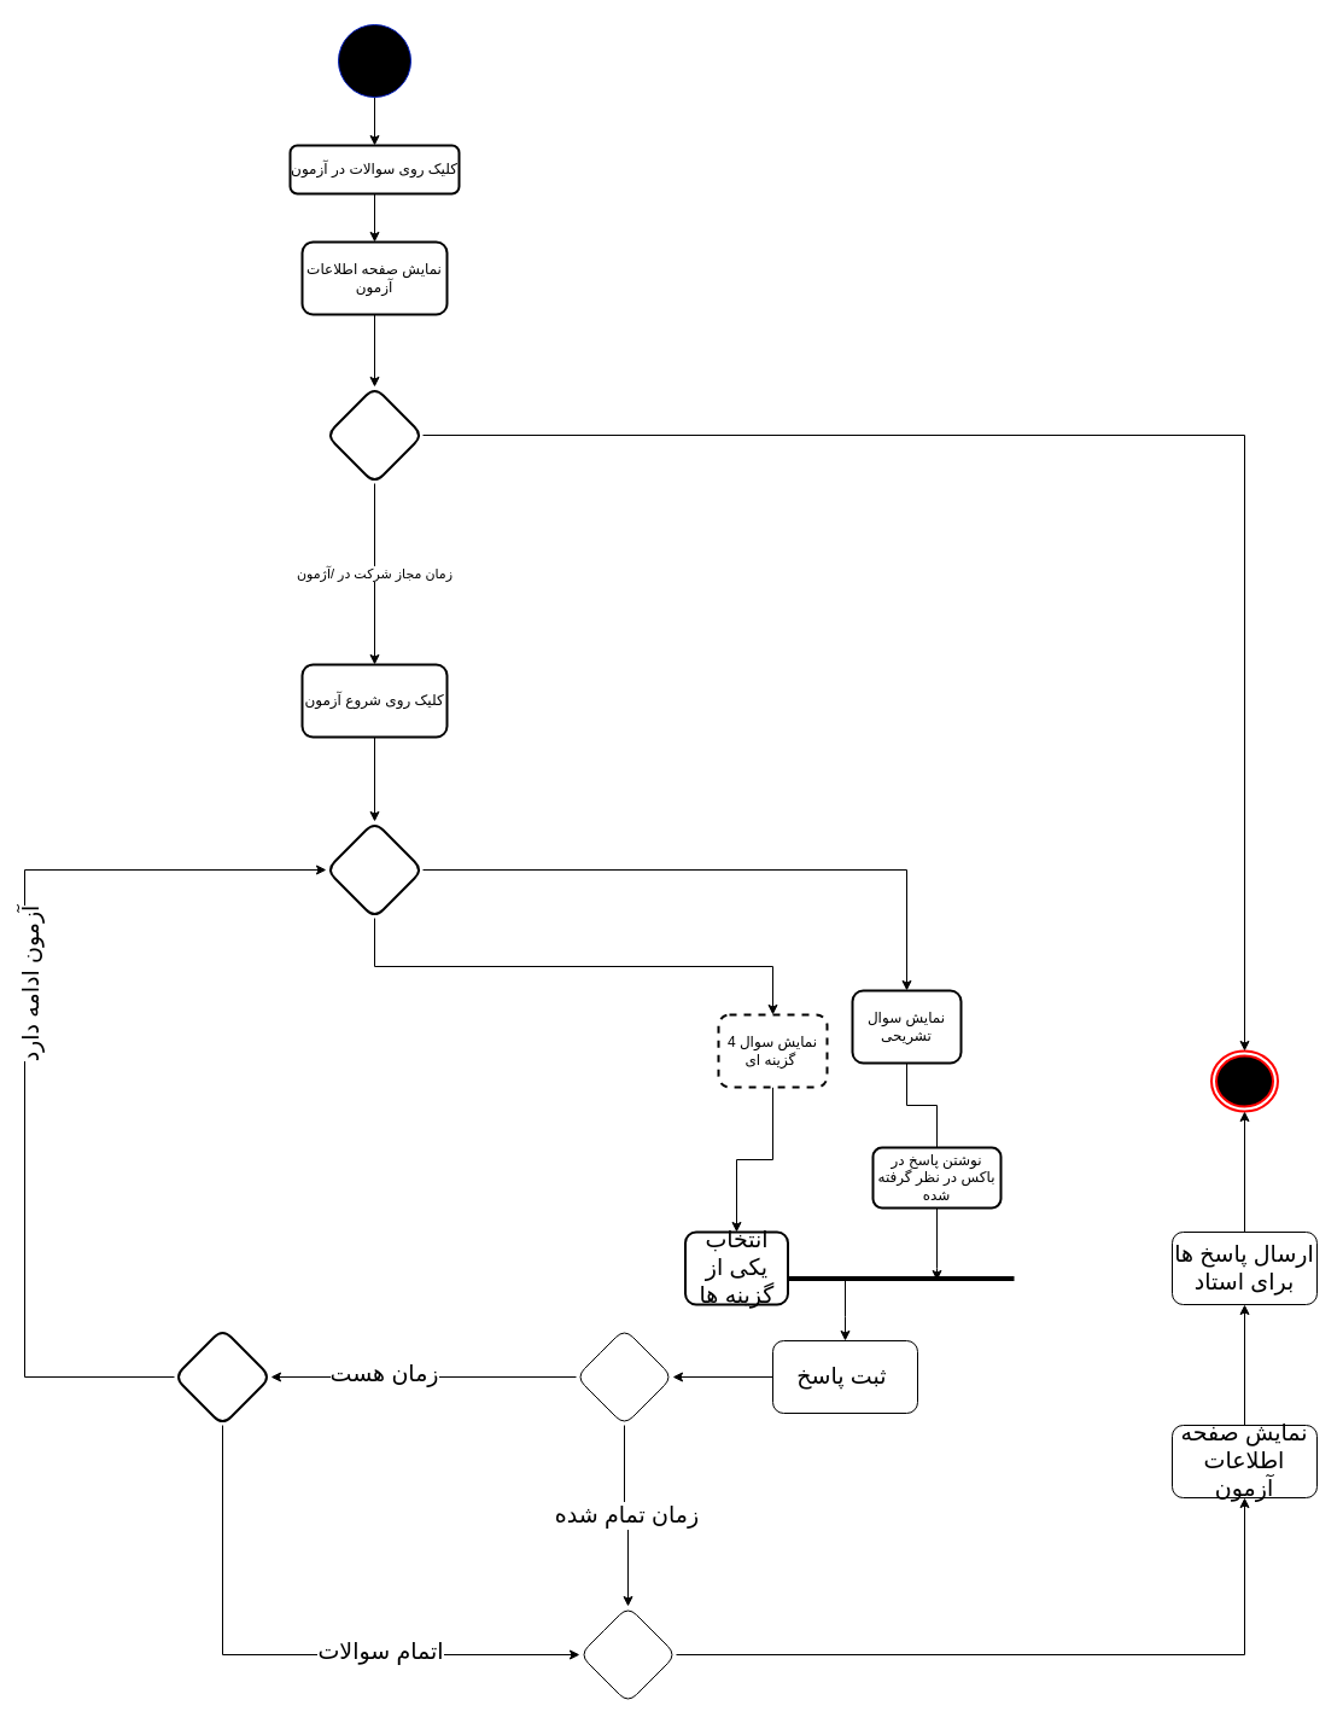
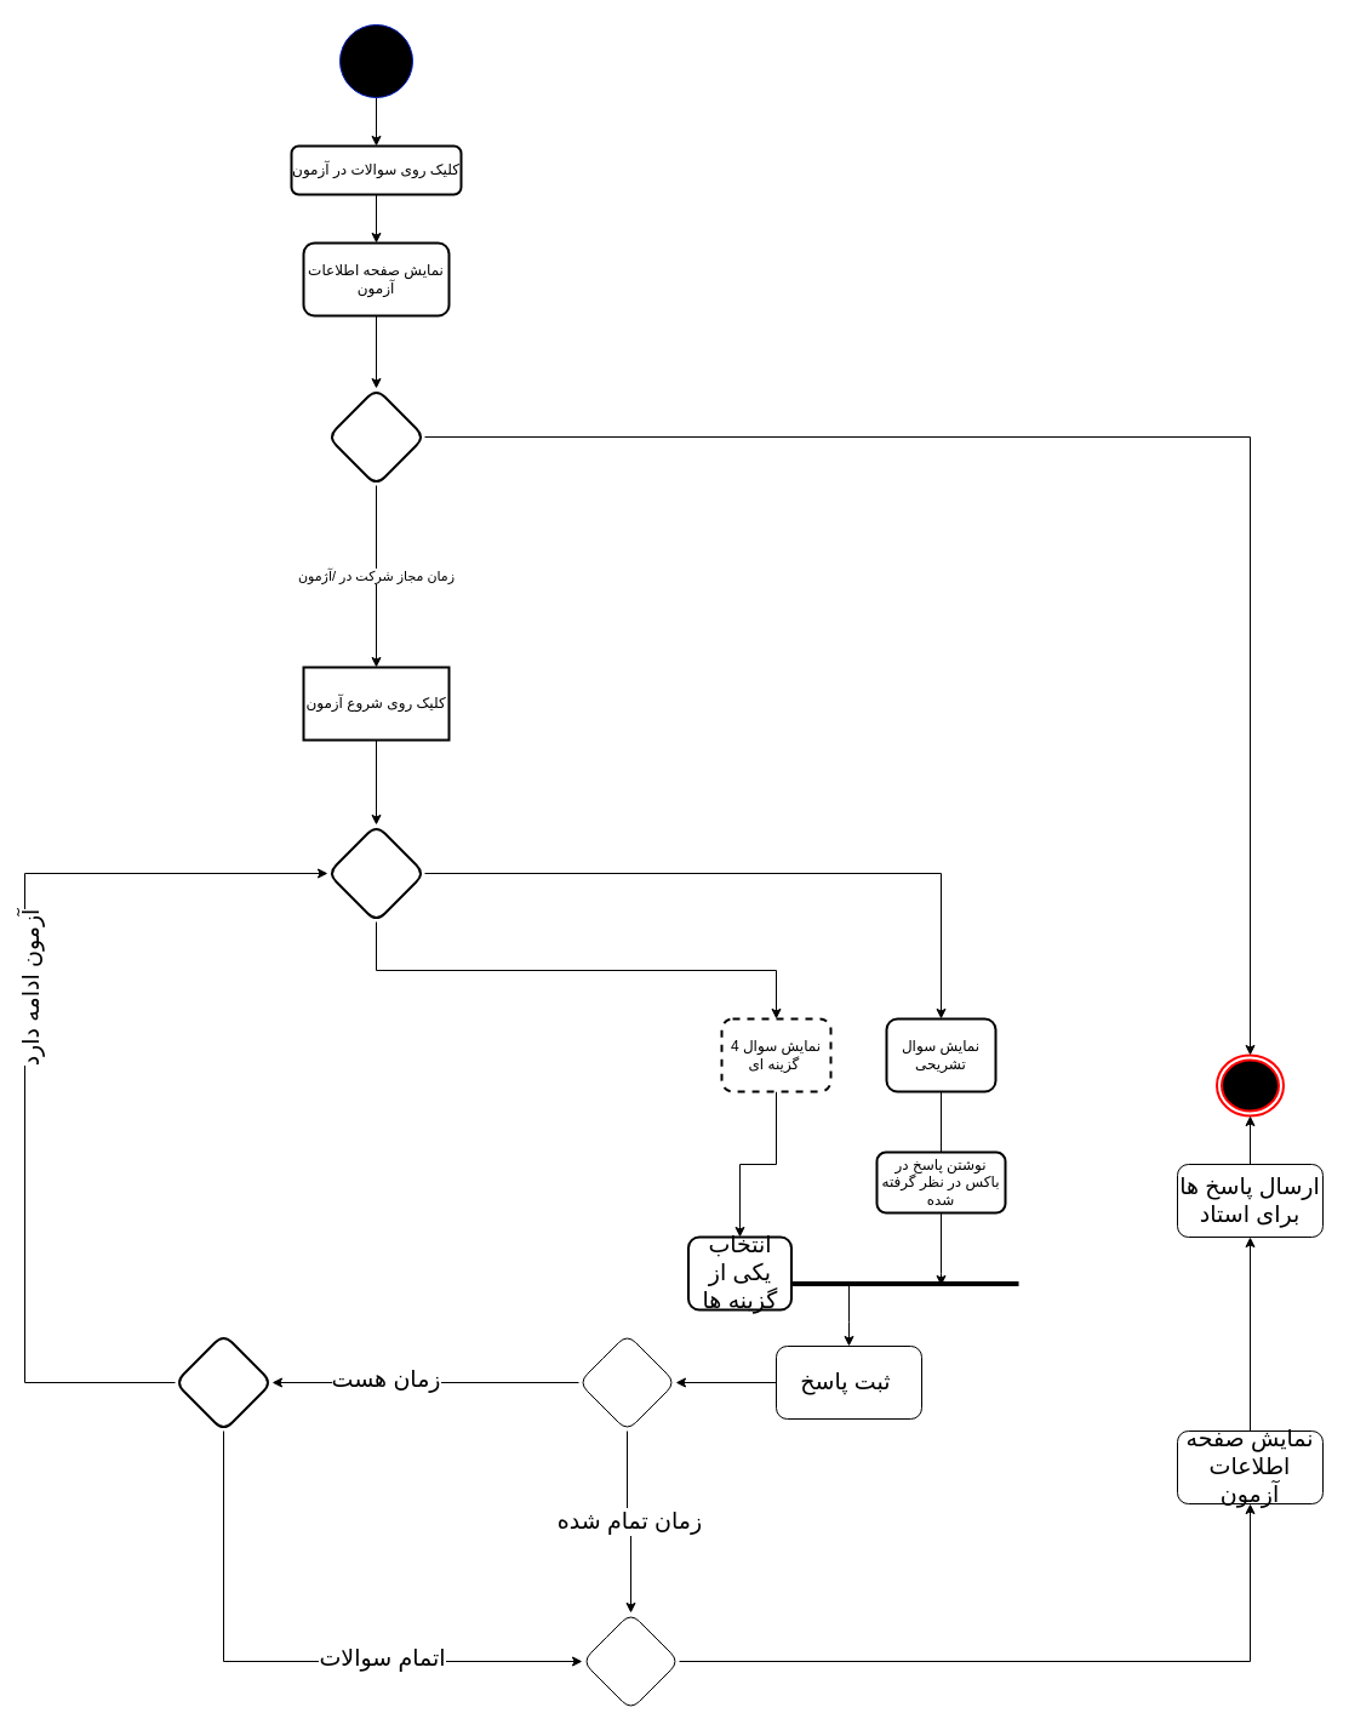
  <mxCell id="0" />
  <mxCell id="1" parent="0" />
  <mxCell id="2" style="edgeStyle=orthogonalEdgeStyle;rounded=0;orthogonalLoop=1;jettySize=auto;html=1;exitX=0.5;exitY=1;exitDx=0;exitDy=0;exitPerimeter=0;entryX=0.5;entryY=0;entryDx=0;entryDy=0;" edge="1" parent="1" source="3" target="6"><mxGeometry relative="1" as="geometry" /></mxCell>
  <mxCell id="3" value="" style="verticalLabelPosition=bottom;verticalAlign=top;html=1;shape=mxgraph.flowchart.on-page_reference;fillColor=#000000;fontColor=#ffffff;strokeColor=#001DBC;" parent="1" vertex="1"><mxGeometry x="280" y="20" width="60" height="60" as="geometry" /></mxCell>
  <mxCell id="4" value="" style="ellipse;html=1;shape=endState;fillColor=#000000;strokeColor=#ff0000;strokeWidth=2;fontSize=14;" parent="1" vertex="1"><mxGeometry x="1003.5" y="870" width="55" height="50" as="geometry" /></mxCell>
  <mxCell id="5" style="edgeStyle=orthogonalEdgeStyle;rounded=0;orthogonalLoop=1;jettySize=auto;html=1;exitX=0.5;exitY=1;exitDx=0;exitDy=0;entryX=0.5;entryY=0;entryDx=0;entryDy=0;" edge="1" parent="1" source="6" target="8"><mxGeometry relative="1" as="geometry" /></mxCell>
  <mxCell id="6" value="کلیک روی سوالات در آزمون" style="whiteSpace=wrap;html=1;rounded=1;strokeWidth=2;" parent="1" vertex="1"><mxGeometry x="240" y="120" width="140" height="40" as="geometry" /></mxCell>
  <mxCell id="7" style="edgeStyle=orthogonalEdgeStyle;rounded=0;orthogonalLoop=1;jettySize=auto;html=1;exitX=0.5;exitY=1;exitDx=0;exitDy=0;entryX=0.5;entryY=0;entryDx=0;entryDy=0;" edge="1" parent="1" source="8" target="43"><mxGeometry relative="1" as="geometry" /></mxCell>
  <mxCell id="8" value="نمایش صفحه اطلاعات آزمون" style="whiteSpace=wrap;html=1;rounded=1;strokeWidth=2;" parent="1" vertex="1"><mxGeometry x="250" y="200" width="120" height="60" as="geometry" /></mxCell>
  <mxCell id="9" value="" style="edgeStyle=orthogonalEdgeStyle;rounded=0;orthogonalLoop=1;jettySize=auto;html=1;strokeWidth=1;fontSize=30;" parent="1" source="10" target="13" edge="1"><mxGeometry relative="1" as="geometry" /></mxCell>
- <mxCell id="10" value="کلیک روی شروع آزمون" style="whiteSpace=wrap;html=1;rounded=1;strokeWidth=2;" parent="1" vertex="1"><mxGeometry x="250" y="550" width="120" height="60" as="geometry" /></mxCell>
+ <mxCell id="10" value="کلیک روی شروع آزمون" style="whiteSpace=wrap;html=1;strokeWidth=2;rounded=0;" parent="1" vertex="1"><mxGeometry x="250" y="550" width="120" height="60" as="geometry" /></mxCell>
  <mxCell id="11" style="edgeStyle=orthogonalEdgeStyle;rounded=0;orthogonalLoop=1;jettySize=auto;html=1;exitX=1;exitY=0.5;exitDx=0;exitDy=0;entryX=0.5;entryY=0;entryDx=0;entryDy=0;strokeWidth=1;fontSize=19;" parent="1" source="13" target="23" edge="1"><mxGeometry relative="1" as="geometry" /></mxCell>
  <mxCell id="12" style="edgeStyle=orthogonalEdgeStyle;rounded=0;orthogonalLoop=1;jettySize=auto;html=1;exitX=0.5;exitY=1;exitDx=0;exitDy=0;entryX=0.5;entryY=0;entryDx=0;entryDy=0;strokeWidth=1;fontSize=19;" parent="1" source="13" target="15" edge="1"><mxGeometry relative="1" as="geometry" /></mxCell>
  <mxCell id="13" value="" style="rhombus;whiteSpace=wrap;html=1;rounded=1;strokeWidth=2;" parent="1" vertex="1"><mxGeometry x="270" y="680" width="80" height="80" as="geometry" /></mxCell>
  <mxCell id="14" style="edgeStyle=orthogonalEdgeStyle;rounded=0;orthogonalLoop=1;jettySize=auto;html=1;exitX=0.5;exitY=1;exitDx=0;exitDy=0;entryX=0.5;entryY=0;entryDx=0;entryDy=0;strokeWidth=1;fontSize=19;" parent="1" source="15" target="25" edge="1"><mxGeometry relative="1" as="geometry" /></mxCell>
  <mxCell id="15" value="نمایش سوال 4 گزینه ای&amp;nbsp;" style="whiteSpace=wrap;html=1;rounded=1;strokeWidth=2;dashed=1;" parent="1" vertex="1"><mxGeometry x="595" y="840" width="90" height="60" as="geometry" /></mxCell>
  <mxCell id="16" style="edgeStyle=orthogonalEdgeStyle;rounded=0;orthogonalLoop=1;jettySize=auto;html=1;exitX=0;exitY=0.5;exitDx=0;exitDy=0;entryX=0;entryY=0.5;entryDx=0;entryDy=0;strokeWidth=1;fontSize=30;" parent="1" source="20" target="13" edge="1"><mxGeometry relative="1" as="geometry"><Array as="points"><mxPoint x="20" y="1140" /><mxPoint x="20" y="720" /></Array></mxGeometry></mxCell>
  <mxCell id="17" value="&lt;font style=&quot;font-size: 19px;&quot;&gt;آزمون ادامه دارد&lt;/font&gt;" style="edgeLabel;html=1;align=center;verticalAlign=middle;resizable=0;points=[];fontSize=30;rotation=-90;" parent="16" vertex="1" connectable="0"><mxGeometry x="0.128" relative="1" as="geometry"><mxPoint as="offset" /></mxGeometry></mxCell>
  <mxCell id="18" style="edgeStyle=orthogonalEdgeStyle;rounded=0;orthogonalLoop=1;jettySize=auto;html=1;exitX=0.5;exitY=1;exitDx=0;exitDy=0;strokeWidth=1;fontSize=19;entryX=0;entryY=0.5;entryDx=0;entryDy=0;" parent="1" source="20" target="40" edge="1"><mxGeometry relative="1" as="geometry"><Array as="points"><mxPoint x="184" y="1370" /></Array></mxGeometry></mxCell>
  <mxCell id="19" value="اتمام سوالات" style="edgeLabel;html=1;align=center;verticalAlign=middle;resizable=0;points=[];fontSize=19;" parent="18" vertex="1" connectable="0"><mxGeometry x="0.316" y="3" relative="1" as="geometry"><mxPoint as="offset" /></mxGeometry></mxCell>
  <mxCell id="20" value="" style="rhombus;whiteSpace=wrap;html=1;rounded=1;strokeWidth=2;" parent="1" vertex="1"><mxGeometry x="144" y="1100" width="80" height="80" as="geometry" /></mxCell>
  <mxCell id="21" value="" style="endArrow=none;html=1;rounded=0;strokeWidth=4;fontSize=19;" parent="1" edge="1"><mxGeometry relative="1" as="geometry"><mxPoint x="580" y="1058.57" as="sourcePoint" /><mxPoint x="840" y="1058.57" as="targetPoint" /><Array as="points" /></mxGeometry></mxCell>
  <mxCell id="22" value="" style="edgeStyle=orthogonalEdgeStyle;rounded=0;orthogonalLoop=1;jettySize=auto;html=1;strokeWidth=1;fontSize=19;endArrow=none;" parent="1" source="23" target="27" edge="1"><mxGeometry relative="1" as="geometry" /></mxCell>
- <mxCell id="23" value="نمایش سوال تشریحی" style="whiteSpace=wrap;html=1;rounded=1;strokeWidth=2;" parent="1" vertex="1"><mxGeometry x="706" y="820" width="90" height="60" as="geometry" /></mxCell>
+ <mxCell id="23" value="نمایش سوال تشریحی" style="whiteSpace=wrap;html=1;rounded=1;strokeWidth=2;" parent="1" vertex="1"><mxGeometry x="731" y="840" width="90" height="60" as="geometry" /></mxCell>
  <mxCell id="24" style="edgeStyle=orthogonalEdgeStyle;rounded=0;orthogonalLoop=1;jettySize=auto;html=1;exitX=0.5;exitY=1;exitDx=0;exitDy=0;strokeWidth=1;fontSize=19;" parent="1" source="25" edge="1"><mxGeometry relative="1" as="geometry"><mxPoint x="640" y="1060" as="targetPoint" /></mxGeometry></mxCell>
  <mxCell id="25" value="انتخاب یکی از گزینه ها" style="whiteSpace=wrap;html=1;rounded=1;strokeWidth=2;fontSize=19;" parent="1" vertex="1"><mxGeometry x="567.5" y="1020" width="85" height="60" as="geometry" /></mxCell>
  <mxCell id="26" style="edgeStyle=orthogonalEdgeStyle;rounded=0;orthogonalLoop=1;jettySize=auto;html=1;exitX=0.5;exitY=1;exitDx=0;exitDy=0;strokeWidth=1;fontSize=19;" parent="1" source="27" edge="1"><mxGeometry relative="1" as="geometry"><mxPoint x="776" y="1060" as="targetPoint" /><Array as="points"><mxPoint x="776" y="1050" /><mxPoint x="776" y="1050" /></Array></mxGeometry></mxCell>
  <mxCell id="27" value="نوشتن پاسخ در باکس در نظر گرفته شده" style="rounded=1;whiteSpace=wrap;html=1;strokeWidth=2;" parent="1" vertex="1"><mxGeometry x="723" y="950" width="106" height="50" as="geometry" /></mxCell>
  <mxCell id="28" value="" style="edgeStyle=orthogonalEdgeStyle;rounded=0;orthogonalLoop=1;jettySize=auto;html=1;strokeWidth=1;fontSize=19;" parent="1" source="29" target="38" edge="1"><mxGeometry relative="1" as="geometry" /></mxCell>
  <mxCell id="29" value="ثبت پاسخ&amp;nbsp;" style="rounded=1;whiteSpace=wrap;html=1;strokeWidth=1;fontSize=19;" parent="1" vertex="1"><mxGeometry x="640" y="1110" width="120" height="60" as="geometry" /></mxCell>
  <mxCell id="30" value="" style="endArrow=classic;html=1;rounded=0;strokeWidth=1;fontSize=19;" parent="1" edge="1"><mxGeometry width="50" height="50" relative="1" as="geometry"><mxPoint x="700" y="1060" as="sourcePoint" /><mxPoint x="700" y="1110" as="targetPoint" /><Array as="points"><mxPoint x="700" y="1090" /></Array></mxGeometry></mxCell>
  <mxCell id="31" value="" style="edgeStyle=orthogonalEdgeStyle;rounded=0;orthogonalLoop=1;jettySize=auto;html=1;strokeWidth=1;fontSize=19;" parent="1" source="32" target="34" edge="1"><mxGeometry relative="1" as="geometry" /></mxCell>
  <mxCell id="32" value="نمایش صفحه اطلاعات آزمون" style="rounded=1;whiteSpace=wrap;html=1;strokeWidth=1;fontSize=19;" parent="1" vertex="1"><mxGeometry x="971" y="1180" width="120" height="60" as="geometry" /></mxCell>
  <mxCell id="33" style="edgeStyle=orthogonalEdgeStyle;rounded=0;orthogonalLoop=1;jettySize=auto;html=1;exitX=0.5;exitY=0;exitDx=0;exitDy=0;entryX=0.5;entryY=1;entryDx=0;entryDy=0;strokeWidth=1;fontSize=19;" parent="1" source="34" target="4" edge="1"><mxGeometry relative="1" as="geometry" /></mxCell>
- <mxCell id="34" value="ارسال پاسخ ها برای استاد" style="rounded=1;whiteSpace=wrap;html=1;strokeWidth=1;fontSize=19;" parent="1" vertex="1"><mxGeometry x="971" y="1020" width="120" height="60" as="geometry" /></mxCell>
+ <mxCell id="34" value="ارسال پاسخ ها برای استاد" style="rounded=1;whiteSpace=wrap;html=1;strokeWidth=1;fontSize=19;" parent="1" vertex="1"><mxGeometry x="971" y="960" width="120" height="60" as="geometry" /></mxCell>
  <mxCell id="35" style="edgeStyle=orthogonalEdgeStyle;rounded=0;orthogonalLoop=1;jettySize=auto;html=1;exitX=0;exitY=0.5;exitDx=0;exitDy=0;entryX=1;entryY=0.5;entryDx=0;entryDy=0;strokeWidth=1;fontSize=19;" parent="1" source="38" target="20" edge="1"><mxGeometry relative="1" as="geometry" /></mxCell>
  <mxCell id="36" value="زمان هست" style="edgeLabel;html=1;align=center;verticalAlign=middle;resizable=0;points=[];fontSize=19;" parent="35" vertex="1" connectable="0"><mxGeometry x="0.266" y="-3" relative="1" as="geometry"><mxPoint as="offset" /></mxGeometry></mxCell>
  <mxCell id="37" value="زمان تمام شده" style="edgeStyle=orthogonalEdgeStyle;rounded=0;orthogonalLoop=1;jettySize=auto;html=1;exitX=0.5;exitY=1;exitDx=0;exitDy=0;strokeWidth=1;fontSize=19;entryX=0.5;entryY=0;entryDx=0;entryDy=0;" parent="1" source="38" edge="1" target="40"><mxGeometry relative="1" as="geometry"><mxPoint x="517" y="1250" as="targetPoint" /></mxGeometry></mxCell>
  <mxCell id="38" value="" style="rhombus;whiteSpace=wrap;html=1;fontSize=19;rounded=1;strokeWidth=1;" parent="1" vertex="1"><mxGeometry x="477" y="1100" width="80" height="80" as="geometry" /></mxCell>
  <mxCell id="39" style="edgeStyle=orthogonalEdgeStyle;rounded=0;orthogonalLoop=1;jettySize=auto;html=1;exitX=1;exitY=0.5;exitDx=0;exitDy=0;entryX=0.5;entryY=1;entryDx=0;entryDy=0;" edge="1" parent="1" source="40" target="32"><mxGeometry relative="1" as="geometry" /></mxCell>
  <mxCell id="40" value="" style="rhombus;whiteSpace=wrap;html=1;fontSize=19;rounded=1;strokeWidth=1;" vertex="1" parent="1"><mxGeometry x="480" y="1330" width="80" height="80" as="geometry" /></mxCell>
  <mxCell id="41" value="زمان مجاز شرکت در /آژمون" style="edgeStyle=orthogonalEdgeStyle;rounded=0;orthogonalLoop=1;jettySize=auto;html=1;exitX=0.5;exitY=1;exitDx=0;exitDy=0;" edge="1" parent="1" source="43" target="10"><mxGeometry relative="1" as="geometry" /></mxCell>
  <mxCell id="42" style="edgeStyle=orthogonalEdgeStyle;rounded=0;orthogonalLoop=1;jettySize=auto;html=1;exitX=1;exitY=0.5;exitDx=0;exitDy=0;entryX=0.5;entryY=0;entryDx=0;entryDy=0;" edge="1" parent="1" source="43" target="4"><mxGeometry relative="1" as="geometry"><mxPoint x="1018" y="850" as="targetPoint" /></mxGeometry></mxCell>
  <mxCell id="43" value="" style="rhombus;whiteSpace=wrap;html=1;rounded=1;strokeWidth=2;" vertex="1" parent="1"><mxGeometry x="270" y="320" width="80" height="80" as="geometry" /></mxCell>
